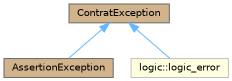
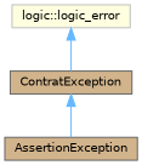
  digraph {
    node [color=gray40 fillcolor=tan fontname=Helvetica fontsize=10 shape=box style=filled]
    edge [color=steelblue1 dir=back fontname=Helvetica fontsize=10 labelfontname=Helvetica labelfontsize=10 style=solid]
    n1 [fontcolor=black height=0.2 label=AssertionException width=0.4]
    n2 [height=0.2 label=ContratException width=0.4]
    n3 [color=grey75 fillcolor=lightyellow height=0.2 label="logic::logic_error" width=0.4]
    n2 -> n1
-   n2 -> n3
+   n3 -> n2
  }
